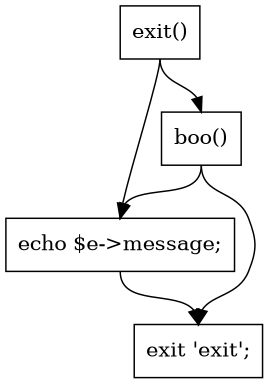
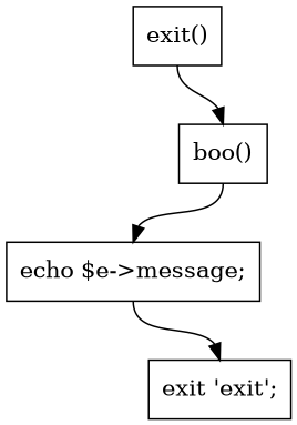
  digraph {
    concentrate=true
    rankdir=TB
    node [shape=box]
    edge [headport=n tailport=s]
    n1 [label="exit()"]
    n2 [label="echo $e->message;"]
    n3 [label="boo()"]
    n4 [label="exit 'exit';"]
-   n1 -> n2
    n1 -> n3
    n2 -> n4
    n3 -> n2
-   n3 -> n4
  }
